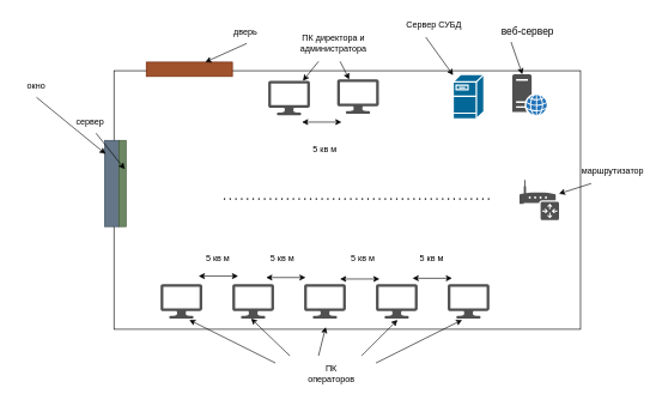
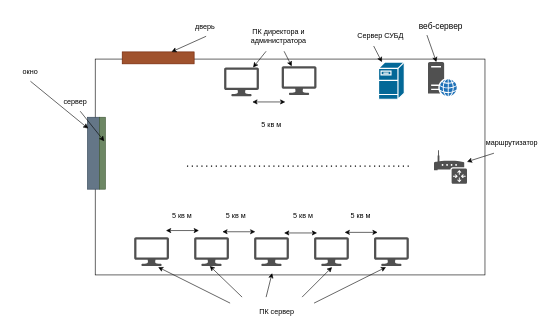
  <mxCell id="0" />
  <mxCell id="1" parent="0" />
  <mxCell id="2" value="" style="rounded=0;whiteSpace=wrap;html=1;" vertex="1" parent="1"><mxGeometry x="158" y="98" width="650" height="360" as="geometry" /></mxCell>
  <mxCell id="3" value="" style="rounded=0;whiteSpace=wrap;html=1;fillColor=#a0522d;fontColor=#ffffff;strokeColor=#6D1F00;" vertex="1" parent="1"><mxGeometry x="203" y="86" width="120" height="20" as="geometry" /></mxCell>
  <mxCell id="4" value="дверь" style="text;html=1;align=left;verticalAlign=middle;whiteSpace=wrap;rounded=0;" vertex="1" parent="1"><mxGeometry x="323" y="30" width="40" height="30" as="geometry" /></mxCell>
  <mxCell id="5" value="" style="endArrow=classic;html=1;rounded=0;exitX=0.5;exitY=1;exitDx=0;exitDy=0;" edge="1" parent="1" source="4" target="3"><mxGeometry width="50" height="50" relative="1" as="geometry"><mxPoint x="343" y="75" as="sourcePoint" /><mxPoint x="393" y="25" as="targetPoint" /></mxGeometry></mxCell>
  <mxCell id="6" value="" style="rounded=0;whiteSpace=wrap;html=1;fillColor=#647687;fontColor=#ffffff;strokeColor=#314354;rotation=-90;" vertex="1" parent="1"><mxGeometry x="95" y="245" width="120" height="20" as="geometry" /></mxCell>
  <mxCell id="7" value="" style="rounded=0;whiteSpace=wrap;html=1;fillColor=#6d8764;fontColor=#ffffff;strokeColor=#3A5431;rotation=-90;" vertex="1" parent="1"><mxGeometry x="110" y="250" width="120" height="10" as="geometry" /></mxCell>
  <mxCell id="8" value="сервер" style="text;html=1;align=center;verticalAlign=middle;whiteSpace=wrap;rounded=0;" vertex="1" parent="1"><mxGeometry x="95" y="155" width="60" height="30" as="geometry" /></mxCell>
  <mxCell id="9" value="окно" style="text;html=1;align=center;verticalAlign=middle;whiteSpace=wrap;rounded=0;" vertex="1" parent="1"><mxGeometry x="20" y="105" width="60" height="30" as="geometry" /></mxCell>
  <mxCell id="10" value="" style="endArrow=classic;html=1;rounded=0;entryX=0.843;entryY=0.07;entryDx=0;entryDy=0;entryPerimeter=0;exitX=0.5;exitY=1;exitDx=0;exitDy=0;" edge="1" parent="1" source="9" target="6"><mxGeometry width="50" height="50" relative="1" as="geometry"><mxPoint x="63" y="175" as="sourcePoint" /><mxPoint y="125" as="targetPoint" x="113" /></mxGeometry></mxCell>
  <mxCell id="11" value="" style="endArrow=classic;html=1;rounded=0;" edge="1" parent="1"><mxGeometry width="50" height="50" relative="1" as="geometry"><mxPoint x="133" y="185" as="sourcePoint" /><mxPoint x="173" y="235" as="targetPoint" /></mxGeometry></mxCell>
  <mxCell id="12" value="" style="sketch=0;pointerEvents=1;shadow=0;dashed=0;html=1;strokeColor=none;fillColor=#505050;labelPosition=center;verticalLabelPosition=bottom;verticalAlign=top;outlineConnect=0;align=center;shape=mxgraph.office.devices.lcd_monitor;" vertex="1" parent="1"><mxGeometry x="223" y="395" width="58" height="48" as="geometry" /></mxCell>
  <mxCell id="13" value="" style="sketch=0;pointerEvents=1;shadow=0;dashed=0;html=1;strokeColor=none;fillColor=#505050;labelPosition=center;verticalLabelPosition=bottom;verticalAlign=top;outlineConnect=0;align=center;shape=mxgraph.office.devices.lcd_monitor;" vertex="1" parent="1"><mxGeometry x="323" y="395" width="58" height="48" as="geometry" /></mxCell>
  <mxCell id="14" value="" style="sketch=0;pointerEvents=1;shadow=0;dashed=0;html=1;strokeColor=none;fillColor=#505050;labelPosition=center;verticalLabelPosition=bottom;verticalAlign=top;outlineConnect=0;align=center;shape=mxgraph.office.devices.lcd_monitor;" vertex="1" parent="1"><mxGeometry x="423" y="395" width="58" height="48" as="geometry" /></mxCell>
  <mxCell id="15" value="" style="sketch=0;pointerEvents=1;shadow=0;dashed=0;html=1;strokeColor=none;fillColor=#505050;labelPosition=center;verticalLabelPosition=bottom;verticalAlign=top;outlineConnect=0;align=center;shape=mxgraph.office.devices.lcd_monitor;" vertex="1" parent="1"><mxGeometry x="523" y="395" width="58" height="48" as="geometry" /></mxCell>
  <mxCell id="16" value="" style="sketch=0;pointerEvents=1;shadow=0;dashed=0;html=1;strokeColor=none;fillColor=#505050;labelPosition=center;verticalLabelPosition=bottom;verticalAlign=top;outlineConnect=0;align=center;shape=mxgraph.office.devices.lcd_monitor;" vertex="1" parent="1"><mxGeometry x="623" y="395" width="58" height="48" as="geometry" /></mxCell>
  <mxCell id="17" value="" style="shape=mxgraph.cisco.servers.fileserver;sketch=0;html=1;pointerEvents=1;dashed=0;fillColor=#036897;strokeColor=#ffffff;strokeWidth=2;verticalLabelPosition=bottom;verticalAlign=top;align=center;outlineConnect=0;" vertex="1" parent="1"><mxGeometry x="630.5" y="103" width="43" height="62" as="geometry" /></mxCell>
  <mxCell id="18" value="" style="sketch=0;pointerEvents=1;shadow=0;dashed=0;html=1;strokeColor=none;fillColor=#505050;labelPosition=center;verticalLabelPosition=bottom;verticalAlign=top;outlineConnect=0;align=center;shape=mxgraph.office.servers.web_server_blue;" vertex="1" parent="1"><mxGeometry x="713" y="103" width="48" height="57" as="geometry" /></mxCell>
  <mxCell id="19" value="" style="sketch=0;pointerEvents=1;shadow=0;dashed=0;html=1;strokeColor=none;fillColor=#505050;labelPosition=center;verticalLabelPosition=bottom;verticalAlign=top;outlineConnect=0;align=center;shape=mxgraph.office.devices.router;" vertex="1" parent="1"><mxGeometry x="723" y="250" width="55" height="56" as="geometry" /></mxCell>
  <mxCell id="20" value="" style="sketch=0;pointerEvents=1;shadow=0;dashed=0;html=1;strokeColor=none;fillColor=#505050;labelPosition=center;verticalLabelPosition=bottom;verticalAlign=top;outlineConnect=0;align=center;shape=mxgraph.office.devices.lcd_monitor;" vertex="1" parent="1"><mxGeometry x="373" y="112" width="58" height="48" as="geometry" /></mxCell>
  <mxCell id="21" value="" style="sketch=0;pointerEvents=1;shadow=0;dashed=0;html=1;strokeColor=none;fillColor=#505050;labelPosition=center;verticalLabelPosition=bottom;verticalAlign=top;outlineConnect=0;align=center;shape=mxgraph.office.devices.lcd_monitor;" vertex="1" parent="1"><mxGeometry x="469" y="110" width="58" height="48" as="geometry" /></mxCell>
  <mxCell id="22" value="" style="endArrow=none;dashed=1;html=1;dashPattern=1 3;strokeWidth=2;rounded=0;entryX=0.8;entryY=0.389;entryDx=0;entryDy=0;entryPerimeter=0;" edge="1" parent="1"><mxGeometry width="50" height="50" relative="1" as="geometry"><mxPoint x="311" y="276.5" as="sourcePoint" /><mxPoint x="681" y="276.7" as="targetPoint" /></mxGeometry></mxCell>
  <mxCell id="23" value="ПК директора и администратора" style="text;html=1;align=center;verticalAlign=middle;whiteSpace=wrap;rounded=0;" vertex="1" parent="1"><mxGeometry x="393" y="45" width="142" height="30" as="geometry" /></mxCell>
  <mxCell id="24" value="" style="endArrow=classic;html=1;rounded=0;" edge="1" parent="1" target="20"><mxGeometry width="50" height="50" relative="1" as="geometry"><mxPoint x="443" y="85" as="sourcePoint" /><mxPoint x="493" y="35" as="targetPoint" /></mxGeometry></mxCell>
  <mxCell id="25" value="" style="endArrow=classic;html=1;rounded=0;" edge="1" parent="1" target="21"><mxGeometry width="50" height="50" relative="1" as="geometry"><mxPoint x="473" y="85" as="sourcePoint" /><mxPoint x="523" y="35" as="targetPoint" /></mxGeometry></mxCell>
- <mxCell id="26" value="Сервер СУБД" style="text;html=1;align=center;verticalAlign=middle;whiteSpace=wrap;rounded=0;" vertex="1" parent="1"><mxGeometry x="563.5" y="20" width="80" height="30" as="geometry" /></mxCell>
+ <mxCell id="26" value="Сервер СУБД" style="text;html=1;align=center;verticalAlign=middle;whiteSpace=wrap;rounded=0;" vertex="1" parent="1"><mxGeometry x="593.5" y="45" width="80" height="30" as="geometry" /></mxCell>
  <mxCell id="27" value="" style="endArrow=classic;html=1;rounded=0;exitX=0.361;exitY=1.04;exitDx=0;exitDy=0;exitPerimeter=0;" edge="1" parent="1" source="26" target="17"><mxGeometry width="50" height="50" relative="1" as="geometry"><mxPoint x="443" y="235" as="sourcePoint" /><mxPoint x="493" y="185" as="targetPoint" /></mxGeometry></mxCell>
  <mxCell id="28" value="&lt;h1&gt;&lt;span style=&quot;font-weight: normal;&quot;&gt;&lt;font style=&quot;font-size: 14px;&quot;&gt;веб-сервер&lt;/font&gt;&lt;/span&gt;&lt;/h1&gt;" style="text;html=1;spacing=5;spacingTop=-20;whiteSpace=wrap;overflow=hidden;rounded=0;" vertex="1" parent="1"><mxGeometry x="693" y="20" width="100" height="40" as="geometry" /></mxCell>
  <mxCell id="29" value="" style="endArrow=classic;html=1;rounded=0;exitX=0.182;exitY=0.95;exitDx=0;exitDy=0;exitPerimeter=0;" edge="1" parent="1" source="28" target="18"><mxGeometry width="50" height="50" relative="1" as="geometry"><mxPoint x="443" y="195" as="sourcePoint" /><mxPoint x="493" y="145" as="targetPoint" /></mxGeometry></mxCell>
  <mxCell id="30" value="" style="endArrow=classic;html=1;rounded=0;" edge="1" parent="1" target="19"><mxGeometry width="50" height="50" relative="1" as="geometry"><mxPoint x="823" y="255" as="sourcePoint" /><mxPoint x="853" y="215" as="targetPoint" /></mxGeometry></mxCell>
  <mxCell id="31" value="маршрутизатор" style="text;html=1;align=center;verticalAlign=middle;whiteSpace=wrap;rounded=0;" vertex="1" parent="1"><mxGeometry x="823" y="222" width="60" height="30" as="geometry" /></mxCell>
  <mxCell id="32" value="" style="endArrow=classic;html=1;rounded=0;" edge="1" parent="1"><mxGeometry width="50" height="50" relative="1" as="geometry"><mxPoint x="383" y="505" as="sourcePoint" /><mxPoint x="263" y="445" as="targetPoint" /></mxGeometry></mxCell>
  <mxCell id="33" value="" style="endArrow=classic;html=1;rounded=0;" edge="1" parent="1"><mxGeometry width="50" height="50" relative="1" as="geometry"><mxPoint x="403" y="495" as="sourcePoint" /><mxPoint x="349" y="443" as="targetPoint" /></mxGeometry></mxCell>
  <mxCell id="34" value="" style="endArrow=classic;html=1;rounded=0;" edge="1" parent="1"><mxGeometry width="50" height="50" relative="1" as="geometry"><mxPoint x="443" y="495" as="sourcePoint" /><mxPoint x="453" y="455" as="targetPoint" /></mxGeometry></mxCell>
  <mxCell id="35" value="" style="endArrow=classic;html=1;rounded=0;" edge="1" parent="1"><mxGeometry width="50" height="50" relative="1" as="geometry"><mxPoint x="503" y="495" as="sourcePoint" /><mxPoint x="553" y="445" as="targetPoint" /></mxGeometry></mxCell>
  <mxCell id="36" value="" style="endArrow=classic;html=1;rounded=0;" edge="1" parent="1"><mxGeometry width="50" height="50" relative="1" as="geometry"><mxPoint x="523" y="505" as="sourcePoint" /><mxPoint x="643" y="445" as="targetPoint" /></mxGeometry></mxCell>
- <mxCell id="37" value="ПК операторов" style="text;html=1;align=center;verticalAlign=middle;whiteSpace=wrap;rounded=0;" vertex="1" parent="1"><mxGeometry x="431" y="505" width="60" height="30" as="geometry" /></mxCell>
+ <mxCell id="37" value="ПК сервер" style="text;html=1;align=center;verticalAlign=middle;whiteSpace=wrap;rounded=0;" vertex="1" parent="1"><mxGeometry x="431" y="505" width="60" height="30" as="geometry" /></mxCell>
  <mxCell id="38" value="" style="endArrow=classic;startArrow=classic;html=1;rounded=0;" edge="1" parent="1"><mxGeometry width="50" height="50" relative="1" as="geometry"><mxPoint x="276" y="384" as="sourcePoint" /><mxPoint x="331" y="384" as="targetPoint" /></mxGeometry></mxCell>
  <mxCell id="39" value="" style="endArrow=classic;startArrow=classic;html=1;rounded=0;" edge="1" parent="1"><mxGeometry width="50" height="50" relative="1" as="geometry"><mxPoint x="370" y="386" as="sourcePoint" /><mxPoint x="425" y="386" as="targetPoint" /></mxGeometry></mxCell>
  <mxCell id="40" value="&#10;&lt;span style=&quot;color: rgba(0, 0, 0, 0); font-family: monospace; font-size: 0px; font-style: normal; font-variant-ligatures: normal; font-variant-caps: normal; font-weight: 400; letter-spacing: normal; orphans: 2; text-align: start; text-indent: 0px; text-transform: none; widows: 2; word-spacing: 0px; -webkit-text-stroke-width: 0px; white-space: nowrap; background-color: rgb(251, 251, 251); text-decoration-thickness: initial; text-decoration-style: initial; text-decoration-color: initial; display: inline !important; float: none;&quot;&gt;%3CmxGraphModel%3E%3Croot%3E%3CmxCell%20id%3D%220%22%2F%3E%3CmxCell%20id%3D%221%22%20parent%3D%220%22%2F%3E%3CmxCell%20id%3D%222%22%20value%3D%22%22%20style%3D%22endArrow%3Dclassic%3BstartArrow%3Dclassic%3Dclassic%3Dclassic%3Dclassic%3Bhtml%3D1%3Brounded%3D0%3B%22%20edge%3D%221%22%20parent%3D%221%22%3E%3CmxGeometry%20width%3D%2250%22%20height%3D%2250%22%20relative%3D%221%22%20as%3D%22geometry%22%3E%3CmxPoint%20x%3D%22360%22% 20y%3D%22453%22%20as%3D%22sourcePoint%22%2F%3E%3CmxPoint%20x%3D%22415%22%20y%3D%22453%22%20as%3D%22targetPoint%22%2F%3E%3C%2FmxGeometry%3E%3C%2FmxCell%3E%3C%2Froot%3E%3C%2FmxGraphModel%3E" style="endArrow=classic;startArrow=classic;html=1;rounded=0;" edge="1" parent="1"><mxGeometry width="50" height="50" relative="1" as="geometry"><mxPoint x="473" y="388" as="sourcePoint" /><mxPoint x="528" y="388" as="targetPoint" /></mxGeometry></mxCell>
  <mxCell id="41" value="" style="endArrow=classic;startArrow=classic;html=1;rounded=0;" edge="1" parent="1"><mxGeometry width="50" height="50" relative="1" as="geometry"><mxPoint x="574" y="387" as="sourcePoint" /><mxPoint x="629" y="387" as="targetPoint" /></mxGeometry></mxCell>
  <mxCell id="42" value="5 кв м" style="text;html=1;align=center;verticalAlign=middle;whiteSpace=wrap;rounded=0;" vertex="1" parent="1"><mxGeometry x="273" y="345" width="60" height="30" as="geometry" /></mxCell>
  <mxCell id="43" value="5 кв м" style="text;html=1;align=center;verticalAlign=middle;whiteSpace=wrap;rounded=0;" vertex="1" parent="1"><mxGeometry x="363" y="345" width="60" height="30" as="geometry" /></mxCell>
  <mxCell id="44" value="5 кв м" style="text;html=1;align=center;verticalAlign=middle;whiteSpace=wrap;rounded=0;" vertex="1" parent="1"><mxGeometry x="475" y="345" width="60" height="30" as="geometry" /></mxCell>
  <mxCell id="45" value="5 кв м" style="text;html=1;align=center;verticalAlign=middle;whiteSpace=wrap;rounded=0;" vertex="1" parent="1"><mxGeometry x="570.5" y="345" width="60" height="30" as="geometry" /></mxCell>
  <mxCell id="46" value="&#10;&lt;span style=&quot;color: rgba(0, 0, 0, 0); font-family: monospace; font-size: 0px; font-style: normal; font-variant-ligatures: normal; font-variant-caps: normal; font-weight: 400; letter-spacing: normal; orphans: 2; text-align: start; text-indent: 0px; text-transform: none; widows: 2; word-spacing: 0px; -webkit-text-stroke-width: 0px; white-space: nowrap; background-color: rgb(251, 251, 251); text-decoration-thickness: initial; text-decoration-style: initial; text-decoration-color: initial; display: inline !important; float: none;&quot;&gt;%3CmxGraphModel%3E%3Croot%3E%3CmxCell%20id%3D%220%22%2F%3E%3CmxCell%20id%3D%221%22%20parent%3D%220%22%2F%3E%3CmxCell%20id%3D%222%22%20value%3D%22%22%20style%3D%22endArrow%3Dclassic%3BstartArrow%3Dclassic%3Dclassic%3Dclassic%3Dclassic%3Bhtml%3D1%3Brounded%3D0%3B%22%20edge%3D%221%22%20parent%3D%221%22%3E%3CmxGeometry%20width%3D%2250%22%20height%3D%2250%22%20relative%3D%221%22%20as%3D%22geometry%22%3E%3CmxPoint%20x%3D%22360%22% 20y%3D%22453%22%20as%3D%22sourcePoint%22%2F%3E%3CmxPoint%20x%3D%22415%22%20y%3D%22453%22%20as%3D%22targetPoint%22%2F%3E%3C%2FmxGeometry%3E%3C%2FmxCell%3E%3C%2Froot%3E%3C%2FmxGraphModel%3E" style="endArrow=classic;startArrow=classic;html=1;rounded=0;" edge="1" parent="1"><mxGeometry width="50" height="50" relative="1" as="geometry"><mxPoint x="420" y="169.5" as="sourcePoint" /><mxPoint x="475" y="169.5" as="targetPoint" /></mxGeometry></mxCell>
  <mxCell id="47" value="5 кв м" style="text;html=1;align=center;verticalAlign=middle;whiteSpace=wrap;rounded=0;" vertex="1" parent="1"><mxGeometry x="422" y="192" width="60" height="30" as="geometry" /></mxCell>
